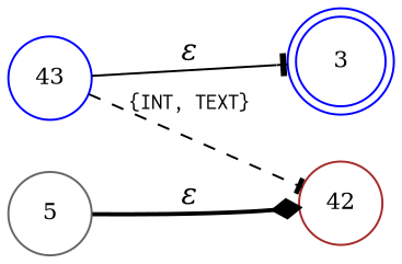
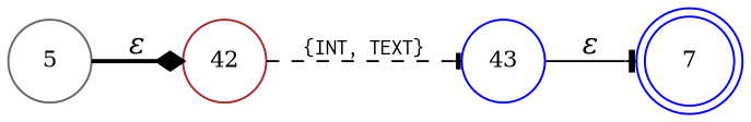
  digraph {
    rankdir=LR
    node [color=blue fixedsize=true fontsize=11 shape=circle peripheries=1]
    edge [arrowhead=tee fontname="Times-Italic"]
-   n1 [label=3 shape=doublecircle width=.6 peripheries=""]
+   n1 [label=7 shape=doublecircle width=.6 peripheries=""]
    n2 [color=gray40 label=5 width=.55]
    n3 [color=brown label=42 width=.55]
    n4 [label=43 width=.55]
    n2 -> n3 [arrowhead=diamond label="&epsilon;" style=bold]
-   n4 -> n3 [arrowsize=.7 fontname=Courier fontsize=11 label="{INT, TEXT}" style=dashed]
+   n3 -> n4 [arrowsize=.7 fontname=Courier fontsize=11 label="{INT, TEXT}" style=dashed]
    n4 -> n1 [label="&epsilon;" style=solid]
  }
